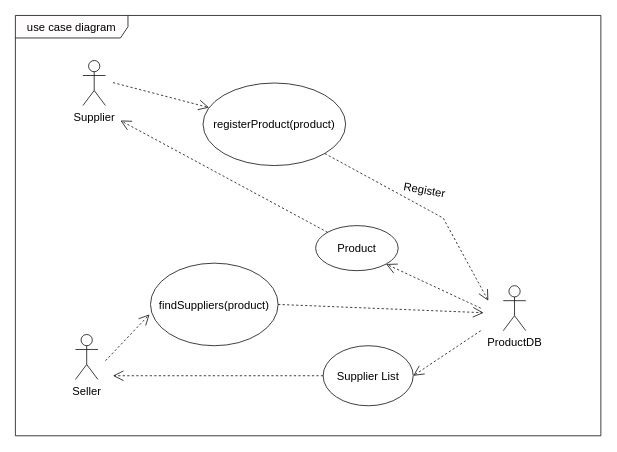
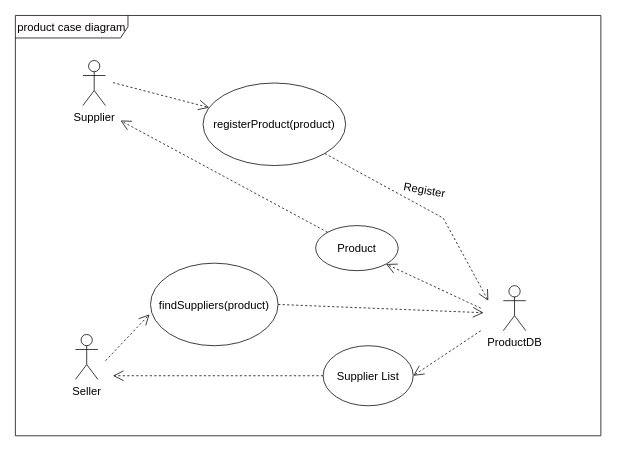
  <mxCell id="0" />
  <mxCell id="1" parent="0" />
  <mxCell id="2" value="registerProduct(product)" style="ellipse;html=1;whiteSpace=wrap;fontSize=15;" vertex="1" parent="1"><mxGeometry x="270" y="110" width="190" height="110" as="geometry" /></mxCell>
  <mxCell id="3" value="Seller" style="shape=umlActor;verticalLabelPosition=bottom;verticalAlign=top;html=1;fontSize=15;" vertex="1" parent="1"><mxGeometry x="100" y="445" width="30" height="60" as="geometry" /></mxCell>
  <mxCell id="4" value="Supplier" style="shape=umlActor;verticalLabelPosition=bottom;verticalAlign=top;html=1;fontSize=15;" vertex="1" parent="1"><mxGeometry x="110" y="80" width="30" height="60" as="geometry" /></mxCell>
  <mxCell id="5" value="ProductDB" style="shape=umlActor;verticalLabelPosition=bottom;verticalAlign=top;html=1;fontSize=15;" vertex="1" parent="1"><mxGeometry x="670" y="380" width="30" height="60" as="geometry" /></mxCell>
  <mxCell id="6" value="" style="endArrow=open;endSize=12;dashed=1;html=1;rounded=0;fontSize=15;" edge="1" parent="1" target="2"><mxGeometry width="160" relative="1" as="geometry"><mxPoint x="150" y="109.44" as="sourcePoint" /><mxPoint x="310" y="109.44" as="targetPoint" /></mxGeometry></mxCell>
  <mxCell id="7" value="" style="endArrow=open;endSize=12;dashed=1;html=1;rounded=0;fontSize=15;exitX=1;exitY=1;exitDx=0;exitDy=0;" edge="1" parent="1" source="2"><mxGeometry width="160" relative="1" as="geometry"><mxPoint x="450" y="220" as="sourcePoint" /><mxPoint x="650" y="400" as="targetPoint" /><Array as="points"><mxPoint x="590" y="290" /></Array></mxGeometry></mxCell>
  <mxCell id="8" value="Register" style="edgeLabel;html=1;align=center;verticalAlign=middle;resizable=0;points=[];fontSize=15;rotation=10;" vertex="1" connectable="0" parent="7"><mxGeometry x="-0.131" y="1" relative="1" as="geometry"><mxPoint x="15" y="-15" as="offset" /></mxGeometry></mxCell>
  <mxCell id="9" value="Product" style="ellipse;html=1;whiteSpace=wrap;fontSize=15;" vertex="1" parent="1"><mxGeometry x="420" y="300" width="110" height="60" as="geometry" /></mxCell>
  <mxCell id="10" value="" style="endArrow=open;endSize=12;dashed=1;html=1;rounded=0;fontSize=15;entryX=1;entryY=1;entryDx=0;entryDy=0;" edge="1" parent="1" target="9"><mxGeometry width="160" relative="1" as="geometry"><mxPoint x="640" y="410" as="sourcePoint" /><mxPoint x="422.671" y="398.117" as="targetPoint" /></mxGeometry></mxCell>
  <mxCell id="11" value="" style="endArrow=open;endSize=12;dashed=1;html=1;rounded=0;fontSize=15;" edge="1" parent="1" source="9"><mxGeometry width="160" relative="1" as="geometry"><mxPoint x="350.02" y="290" as="sourcePoint" /><mxPoint x="160" y="160" as="targetPoint" /></mxGeometry></mxCell>
  <mxCell id="12" value="findSuppliers(product)" style="ellipse;html=1;whiteSpace=wrap;fontSize=15;" vertex="1" parent="1"><mxGeometry x="200" y="350" width="170" height="110" as="geometry" /></mxCell>
  <mxCell id="13" value="" style="endArrow=open;endSize=12;dashed=1;html=1;rounded=0;fontSize=15;entryX=-0.008;entryY=0.621;entryDx=0;entryDy=0;entryPerimeter=0;" edge="1" parent="1" target="12"><mxGeometry width="160" relative="1" as="geometry"><mxPoint x="140" y="480" as="sourcePoint" /><mxPoint x="290" y="450" as="targetPoint" /></mxGeometry></mxCell>
  <mxCell id="14" value="" style="endArrow=open;endSize=12;dashed=1;html=1;rounded=0;fontSize=15;exitX=1;exitY=0.5;exitDx=0;exitDy=0;" edge="1" parent="1" source="12"><mxGeometry width="160" relative="1" as="geometry"><mxPoint x="290" y="450" as="sourcePoint" /><mxPoint x="643.692" y="416.033" as="targetPoint" /></mxGeometry></mxCell>
  <mxCell id="15" value="" style="endArrow=open;endSize=12;dashed=1;html=1;rounded=0;fontSize=15;" edge="1" parent="1"><mxGeometry width="160" relative="1" as="geometry"><mxPoint x="640" y="440" as="sourcePoint" /><mxPoint x="550" y="500" as="targetPoint" /><Array as="points"><mxPoint x="550" y="500" /></Array></mxGeometry></mxCell>
  <mxCell id="16" value="Supplier List" style="ellipse;html=1;whiteSpace=wrap;fontSize=15;" vertex="1" parent="1"><mxGeometry x="430" y="460" width="120" height="80" as="geometry" /></mxCell>
  <mxCell id="17" value="" style="endArrow=open;endSize=12;dashed=1;html=1;rounded=0;fontSize=15;" edge="1" parent="1" source="16"><mxGeometry width="160" relative="1" as="geometry"><mxPoint x="340" y="440" as="sourcePoint" /><mxPoint x="150" y="500" as="targetPoint" /><Array as="points"><mxPoint x="250" y="500" /></Array></mxGeometry></mxCell>
- <mxCell id="18" value="use case diagram" style="shape=umlFrame;whiteSpace=wrap;html=1;fontSize=15;strokeColor=default;fillColor=#FFFCFD;width=150;height=30;" vertex="1" parent="1"><mxGeometry x="20" y="20" width="780" height="560" as="geometry" /></mxCell>
+ <mxCell id="18" value="product case diagram" style="shape=umlFrame;whiteSpace=wrap;html=1;fontSize=15;strokeColor=default;fillColor=#FFFCFD;width=150;height=30;" vertex="1" parent="1"><mxGeometry x="20" y="20" width="780" height="560" as="geometry" /></mxCell>
